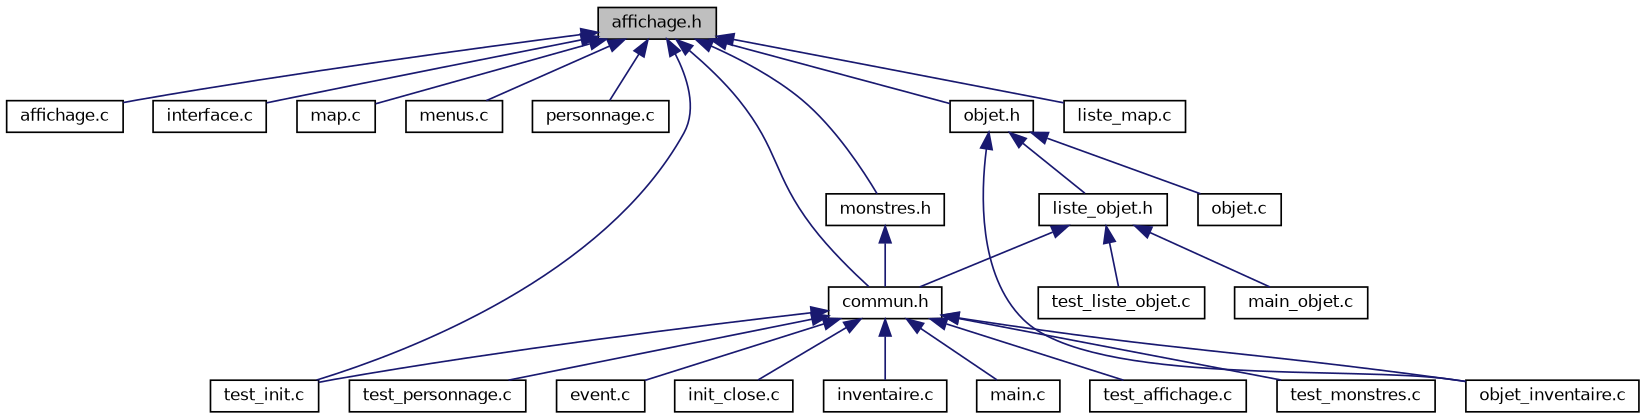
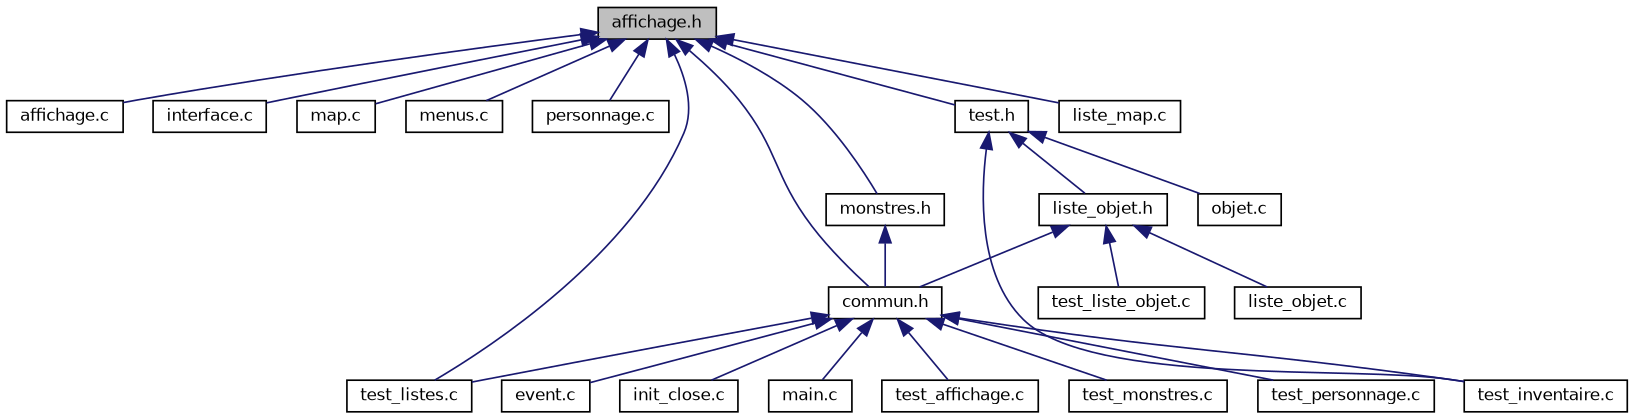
  digraph {
    node [color=black fillcolor=white fontname=Helvetica fontsize=10 shape=record style=filled]
    edge [color=midnightblue dir=back fontname=Helvetica fontsize=10 labelfontname=Helvetica labelfontsize=10 style=solid]
    n1 [fillcolor=grey75 fontcolor=black height=0.2 label="affichage.h" width=0.4]
    n2 [height=0.2 label="affichage.c" width=0.4]
    n3 [height=0.2 label="interface.c" width=0.4]
    n4 [height=0.2 label="map.c" width=0.4]
    n5 [height=0.2 label="menus.c" width=0.4]
    n6 [height=0.2 label="personnage.c" width=0.4]
-   n7 [height=0.2 label="test_init.c" width=0.4]
+   n7 [height=0.2 label="test_listes.c" width=0.4]
    n8 [height=0.2 label="liste_map.c" width=0.4]
    n9 [height=0.2 label="monstres.h" width=0.4]
    n10 [height=0.2 label="commun.h" width=0.4]
-   n11 [height=0.2 label="objet.h" width=0.4]
+   n11 [height=0.2 label="test.h" width=0.4]
    n12 [height=0.2 label="event.c" width=0.4]
    n13 [height=0.2 label="init_close.c" width=0.4]
-   n14 [height=0.2 label="inventaire.c" width=0.4]
    n15 [height=0.2 label="main.c" width=0.4]
    n16 [height=0.2 label="test_affichage.c" width=0.4]
-   n17 [height=0.2 label="objet_inventaire.c" width=0.4]
+   n17 [height=0.2 label="test_inventaire.c" width=0.4]
    n18 [height=0.2 label="test_monstres.c" width=0.4]
    n19 [height=0.2 label="test_personnage.c" width=0.4]
    n20 [height=0.2 label="objet.c" width=0.4]
    n21 [height=0.2 label="liste_objet.h" width=0.4]
-   n22 [height=0.2 label="main_objet.c" width=0.4]
+   n22 [height=0.2 label="liste_objet.c" width=0.4]
    n23 [height=0.2 label="test_liste_objet.c" width=0.4]
    n1 -> n2
    n1 -> n3
    n1 -> n4
    n1 -> n5
    n1 -> n6
    n1 -> n7
    n1 -> n8
    n1 -> n9
    n1 -> n10
    n1 -> n11
    n9 -> n10
    n10 -> n7
    n10 -> n12
    n10 -> n13
-   n10 -> n14
    n10 -> n15
    n10 -> n16
    n10 -> n17
    n10 -> n18
    n10 -> n19
    n11 -> n17
    n11 -> n20
    n11 -> n21
    n21 -> n10
    n21 -> n22
    n21 -> n23
  }
